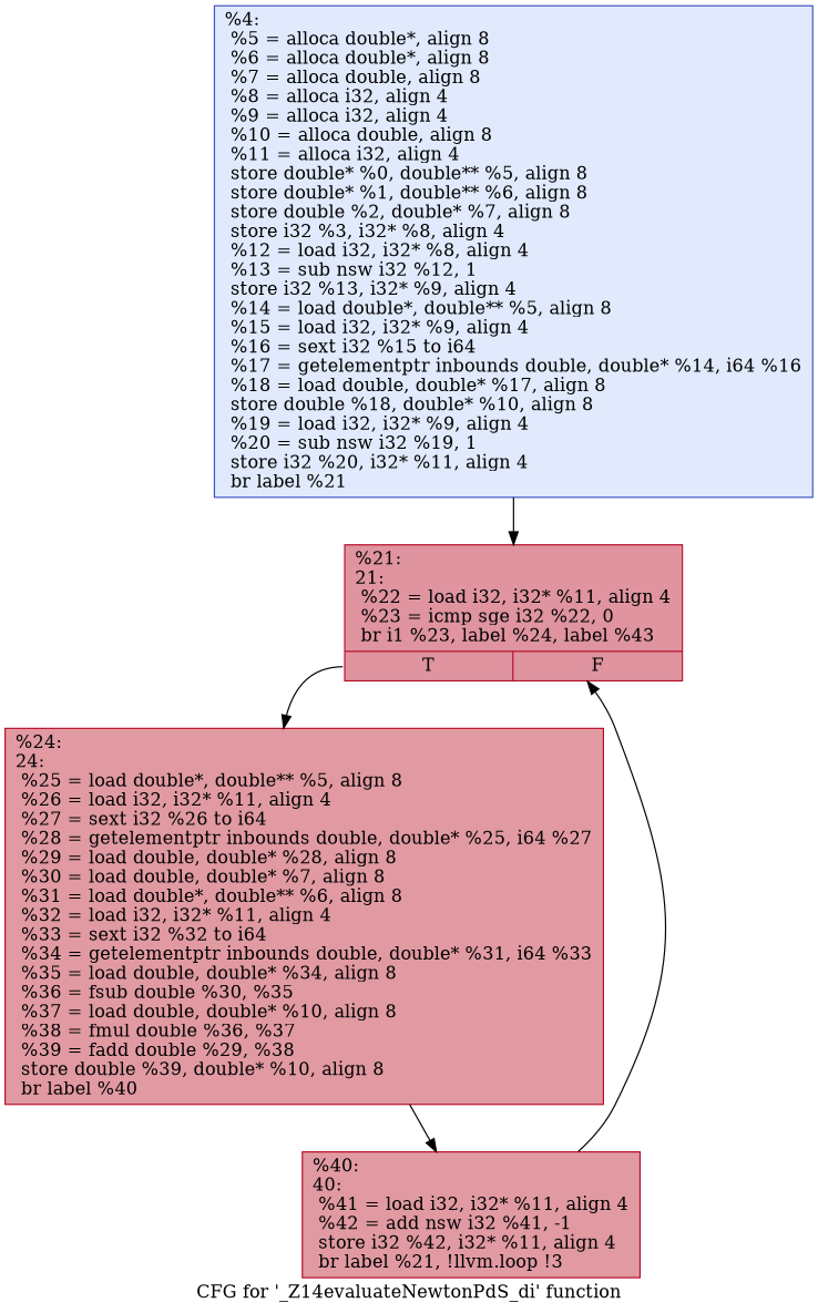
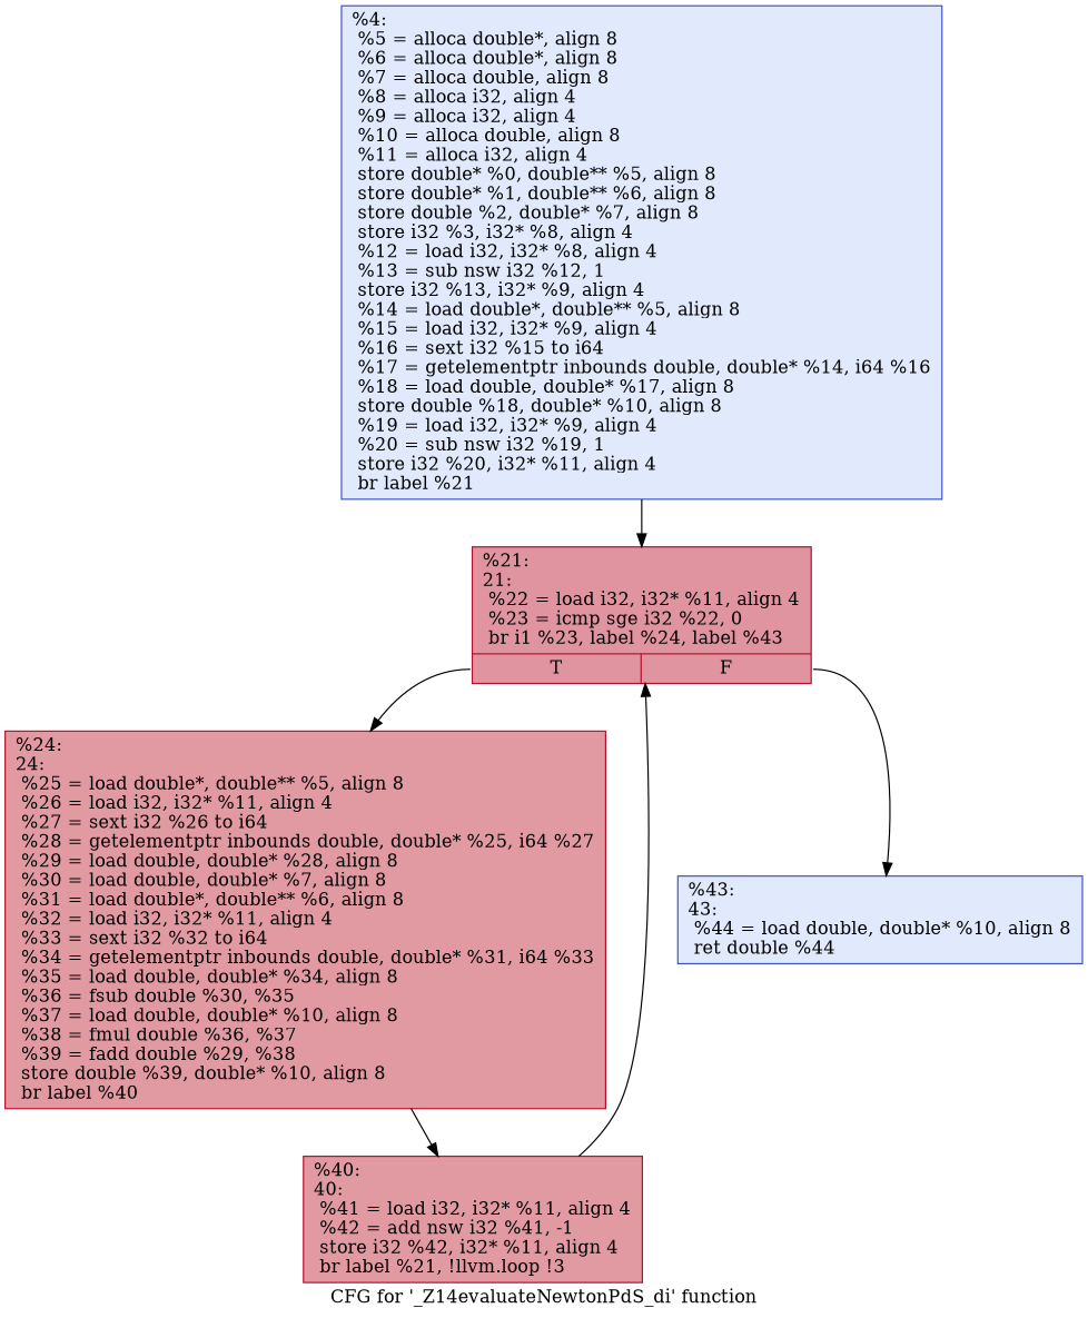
  digraph {
    label="CFG for '_Z14evaluateNewtonPdS_di' function"
    node [color="#b70d28ff" fillcolor="#b9d0f970" shape=record style=filled]
    n1 [color="#3d50c3ff" label="{%4:\l  %5 = alloca double*, align 8\l  %6 = alloca double*, align 8\l  %7 = alloca double, align 8\l  %8 = alloca i32, align 4\l  %9 = alloca i32, align 4\l  %10 = alloca double, align 8\l  %11 = alloca i32, align 4\l  store double* %0, double** %5, align 8\l  store double* %1, double** %6, align 8\l  store double %2, double* %7, align 8\l  store i32 %3, i32* %8, align 4\l  %12 = load i32, i32* %8, align 4\l  %13 = sub nsw i32 %12, 1\l  store i32 %13, i32* %9, align 4\l  %14 = load double*, double** %5, align 8\l  %15 = load i32, i32* %9, align 4\l  %16 = sext i32 %15 to i64\l  %17 = getelementptr inbounds double, double* %14, i64 %16\l  %18 = load double, double* %17, align 8\l  store double %18, double* %10, align 8\l  %19 = load i32, i32* %9, align 4\l  %20 = sub nsw i32 %19, 1\l  store i32 %20, i32* %11, align 4\l  br label %21\l}"]
    n2 [fillcolor="#b70d2870" label="{%21:\l21:                                               \l  %22 = load i32, i32* %11, align 4\l  %23 = icmp sge i32 %22, 0\l  br i1 %23, label %24, label %43\l|{<s0>T|<s1>F}}"]
    n3 [fillcolor="#bb1b2c70" label="{%24:\l24:                                               \l  %25 = load double*, double** %5, align 8\l  %26 = load i32, i32* %11, align 4\l  %27 = sext i32 %26 to i64\l  %28 = getelementptr inbounds double, double* %25, i64 %27\l  %29 = load double, double* %28, align 8\l  %30 = load double, double* %7, align 8\l  %31 = load double*, double** %6, align 8\l  %32 = load i32, i32* %11, align 4\l  %33 = sext i32 %32 to i64\l  %34 = getelementptr inbounds double, double* %31, i64 %33\l  %35 = load double, double* %34, align 8\l  %36 = fsub double %30, %35\l  %37 = load double, double* %10, align 8\l  %38 = fmul double %36, %37\l  %39 = fadd double %29, %38\l  store double %39, double* %10, align 8\l  br label %40\l}"]
+   n4 [color="#3d50c3ff" label="{%43:\l43:                                               \l  %44 = load double, double* %10, align 8\l  ret double %44\l}"]
    n5 [fillcolor="#bb1b2c70" label="{%40:\l40:                                               \l  %41 = load i32, i32* %11, align 4\l  %42 = add nsw i32 %41, -1\l  store i32 %42, i32* %11, align 4\l  br label %21, !llvm.loop !3\l}"]
    n1 -> n2
    n2 -> n3 [tailport=s0]
+   n2 -> n4 [tailport=s1]
    n3 -> n5
    n5 -> n2
  }
